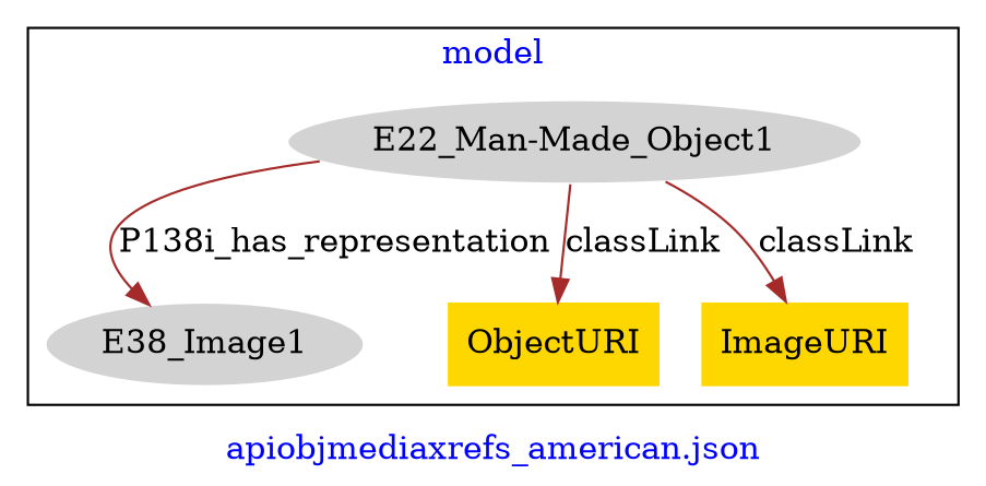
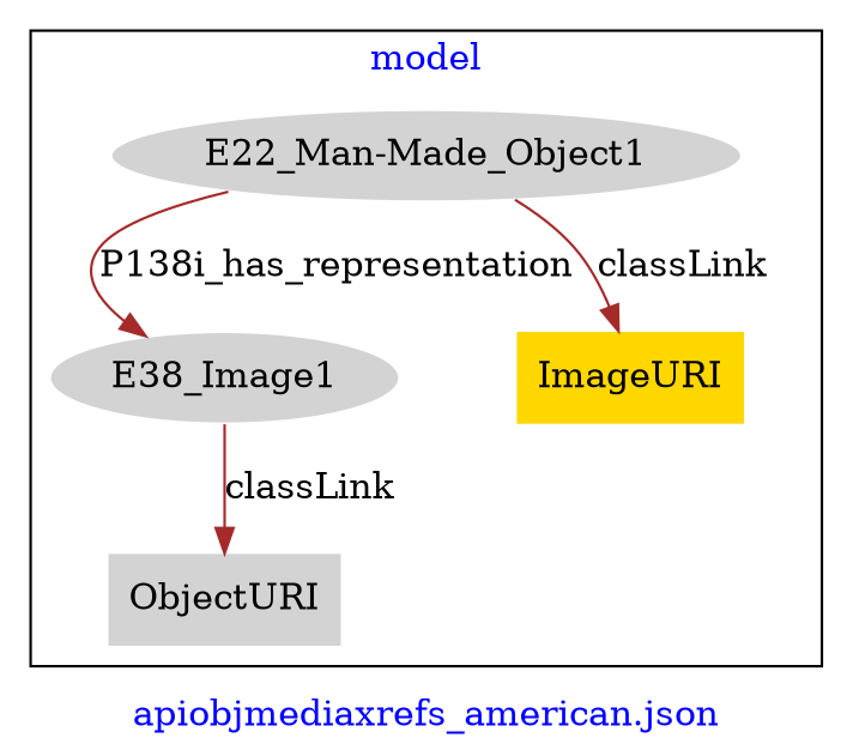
  digraph {
    fontcolor=blue
    label="apiobjmediaxrefs_american.json"
    remincross=true
    node [fillcolor=lightgray style=filled]
    edge [color=brown fontcolor=black]
    n1 [color=white label="E22_Man-Made_Object1"]
    n2 [color=white label=E38_Image1]
-   n3 [fillcolor=gold label=ObjectURI shape=plaintext]
+   n3 [label=ObjectURI shape=plaintext]
    n4 [fillcolor=gold label=ImageURI shape=plaintext]
    subgraph cluster_1 {
      label=model
      n1
      n2
      n3
      n4
    }
    n1 -> n2 [label=P138i_has_representation]
-   n1 -> n3 [label=classLink]
+   n2 -> n3 [label=classLink]
    n1 -> n4 [label=classLink]
  }
